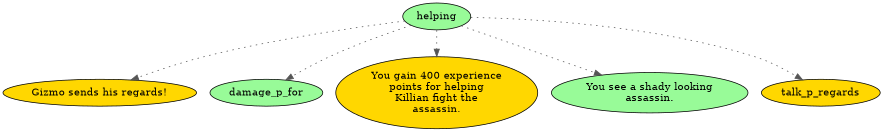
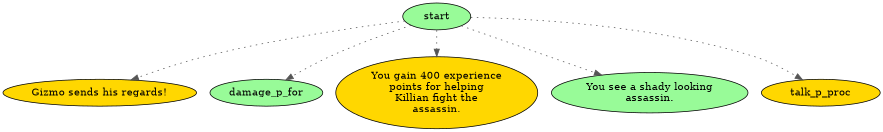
  digraph {
    node [color="#000000" fillcolor=gold style=filled]
    edge [color="#555555" style=dotted]
    n1 [label="Gizmo sends his regards!"]
-   start [fillcolor=palegreen label=helping]
+   start [fillcolor=palegreen]
    n3 [fillcolor=palegreen label=damage_p_for]
    n4 [label="You gain 400 experience\npoints for helping\nKillian fight the\nassassin."]
    n5 [fillcolor=palegreen label="You see a shady looking\nassassin."]
-   talk_p_proc [label=talk_p_regards]
+   talk_p_proc
    start -> n1
    start -> n3
    start -> n4
    start -> n5
    start -> talk_p_proc
  }
